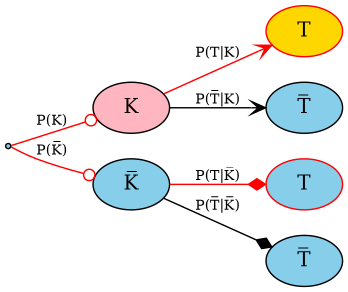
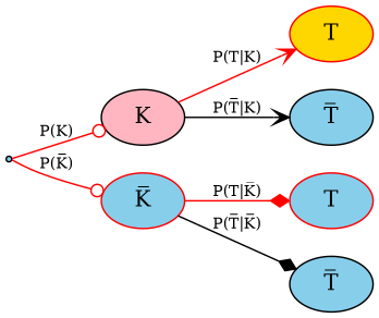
  digraph {
    rankdir=LR
    node [shape=ellipse style=filled fillcolor=skyblue]
    edge [color=red fontsize=10 arrowhead=odot]
    1 [shape=point]
    n2 [label=K fillcolor=lightpink]
-   n3 [label="K&#773;"]
+   n3 [label="K&#773;" color=red]
    n4 [color=red label=T fillcolor=gold]
    n5 [label="T&#773;"]
    n6 [color=red label=T]
    n7 [label="T&#773;"]
    1 -> n2 [label="P(K)"]
    1 -> n3 [label="P(K&#773;)"]
    n2 -> n4 [label="P(T|K)" arrowhead=vee]
    n2 -> n5 [color=black label="P(T&#773;|K)" arrowhead=vee]
    n3 -> n6 [label="P(T|K&#773;)" arrowhead=diamond]
    n3 -> n7 [color=black label="P(T&#773;|K&#773;)" arrowhead=diamond]
  }
